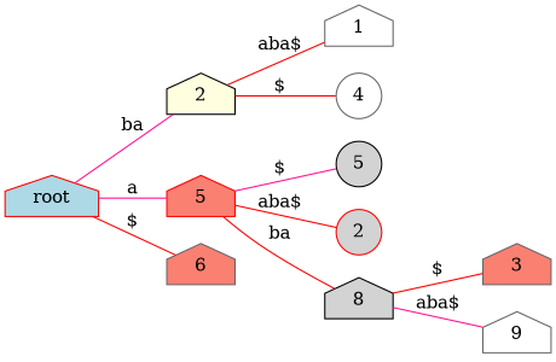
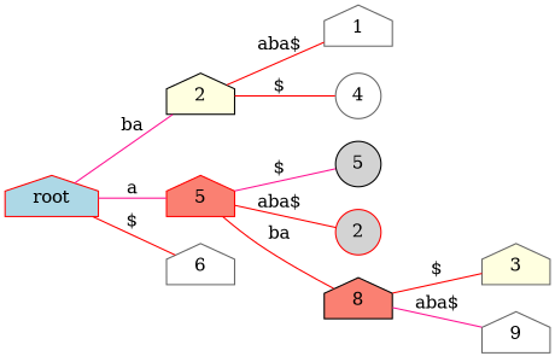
  graph {
    rankdir=LR
    node [color=gray40 fillcolor=white shape=house style=filled]
    edge [color=red]
    n1 [color=red fillcolor=lightblue label=root]
    2 [color=black fillcolor=lightyellow]
    5 [color=red fillcolor=salmon]
-   n4 [fillcolor=salmon label=6]
+   n4 [label=6]
    n5 [label=1]
    n6 [label=4 shape=circle]
    n7 [color=black fillcolor=lightgrey label=5 shape=circle]
    n8 [color=red fillcolor=lightgrey label=2 shape=circle]
-   8 [color=black fillcolor=lightgrey]
-   n10 [fillcolor=salmon label=3]
+   8 [color=black fillcolor=salmon]
+   n10 [fillcolor=lightyellow label=3]
    n11 [label=9]
    n1 -- 2 [color=deeppink label=ba]
    n1 -- 5 [color=deeppink label=a]
    n1 -- n4 [label="$"]
    2 -- n5 [label="aba$"]
    2 -- n6 [label="$"]
    5 -- n7 [color=deeppink label="$"]
    5 -- n8 [label="aba$"]
    5 -- 8 [label=ba]
    8 -- n10 [label="$"]
    8 -- n11 [color=deeppink label="aba$"]
  }
